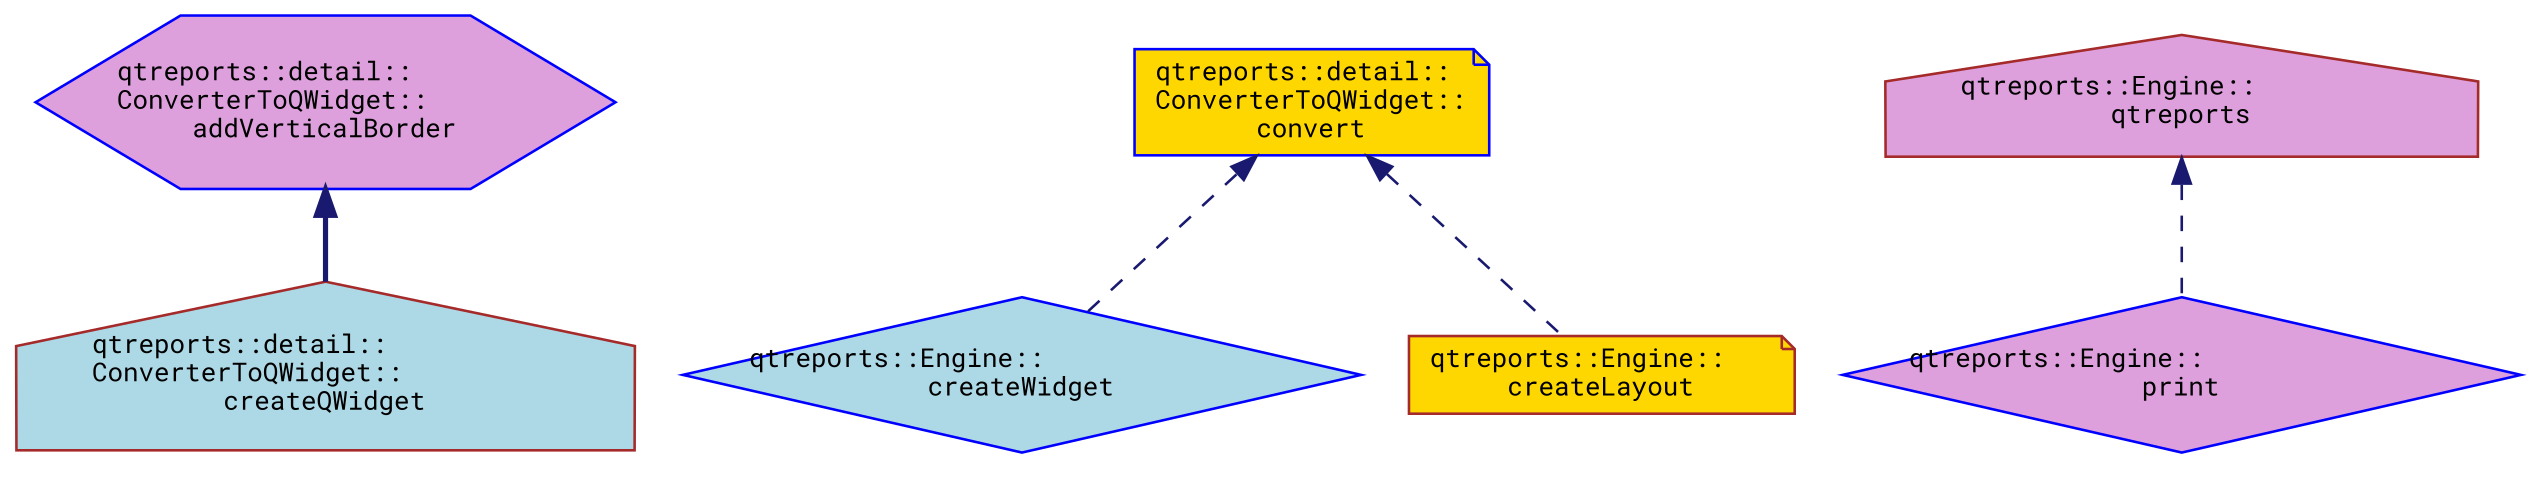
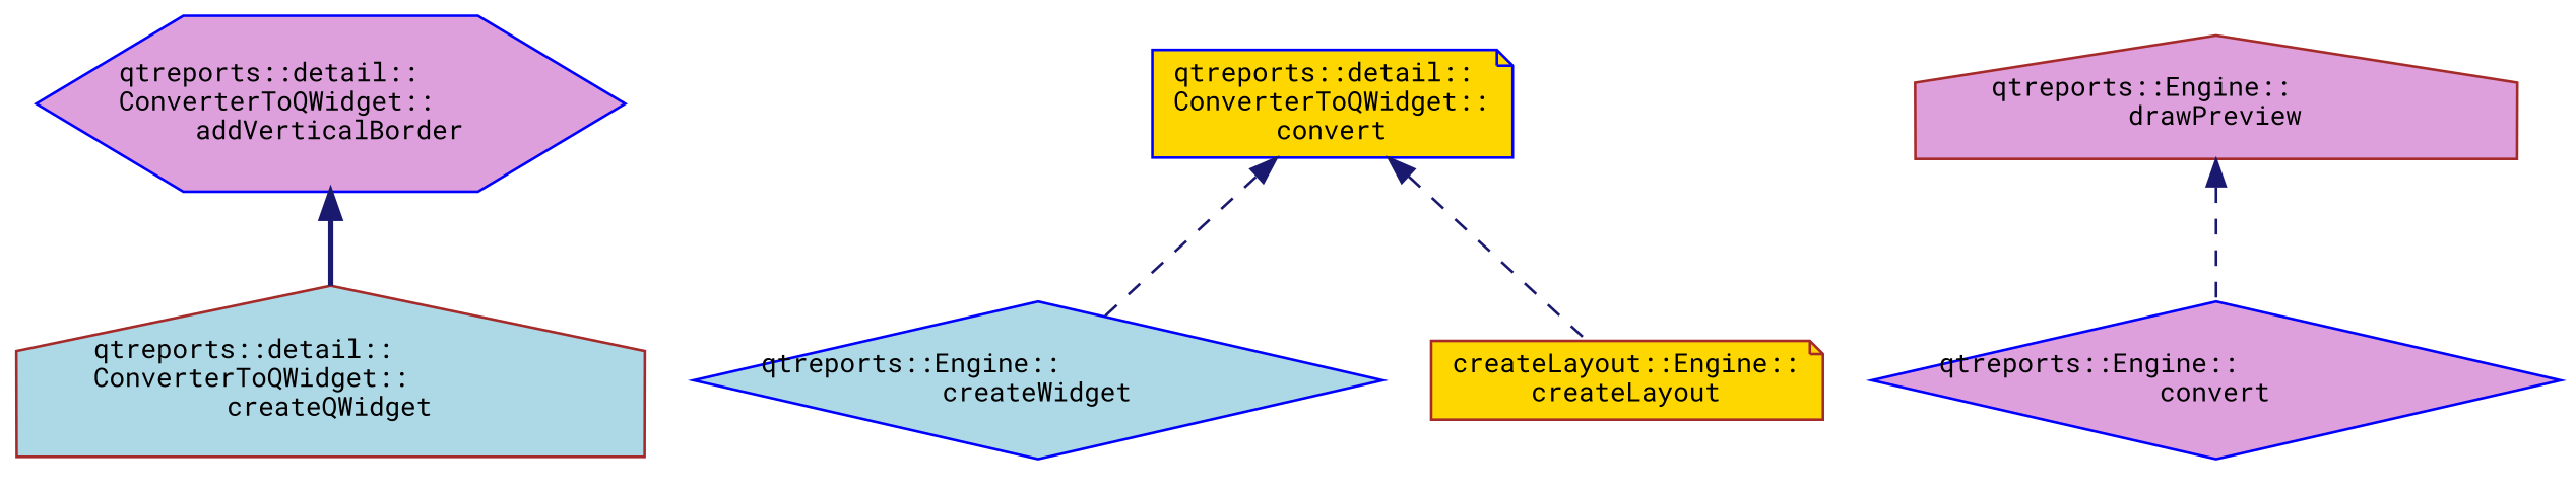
  digraph {
    fontname="Roboto Mono"
    rankdir=TB
    node [color=blue fillcolor=plum fontname="Roboto Mono" fontsize=10 shape=house style=filled]
    edge [color=midnightblue dir=back fontname="Roboto Mono" fontsize=10 labelfontname=Helvetica labelfontsize=10 style=dashed]
    n1 [fontcolor=black height=0.2 label="qtreports::detail::\lConverterToQWidget::\laddVerticalBorder" shape=hexagon width=0.4]
    n2 [color=brown fillcolor=lightblue height=0.2 label="qtreports::detail::\lConverterToQWidget::\lcreateQWidget" width=0.4]
    n3 [fillcolor=gold height=0.2 label="qtreports::detail::\lConverterToQWidget::\lconvert" shape=note width=0.4]
    n4 [fillcolor=lightblue height=0.2 label="qtreports::Engine::\lcreateWidget" shape=diamond width=0.4]
-   n5 [color=brown fillcolor=gold height=0.2 label="qtreports::Engine::\lcreateLayout" shape=note width=0.4]
-   n6 [color=brown height=0.2 label="qtreports::Engine::\lqtreports" width=0.4]
-   n7 [height=0.2 label="qtreports::Engine::\lprint" shape=diamond width=0.4]
+   n5 [color=brown fillcolor=gold height=0.2 label="createLayout::Engine::\lcreateLayout" shape=note width=0.4]
+   n6 [color=brown height=0.2 label="qtreports::Engine::\ldrawPreview" width=0.4]
+   n7 [height=0.2 label="qtreports::Engine::\lconvert" shape=diamond width=0.4]
    n1 -> n2 [style=bold]
    n3 -> n4
    n3 -> n5
    n6 -> n7
  }
